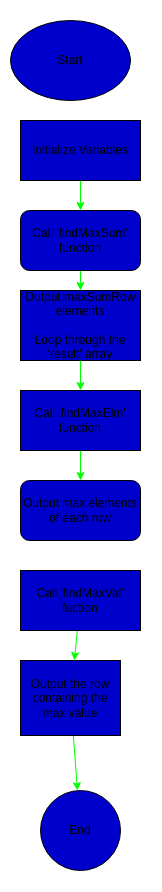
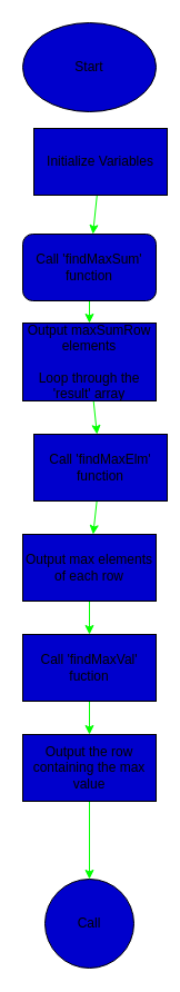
  <mxCell id="0" />
  <mxCell id="1" parent="0" />
- <mxCell id="2" value="Start" style="ellipse;whiteSpace=wrap;html=1;fillColor=#0000CC;" vertex="1" parent="1"><mxGeometry x="10" y="20" width="120" height="80" as="geometry" /></mxCell>
+ <mxCell id="2" value="Start" style="ellipse;whiteSpace=wrap;html=1;fillColor=#0000CC;" vertex="1" parent="1"><mxGeometry x="20" y="20" width="120" height="80" as="geometry" /></mxCell>
  <mxCell id="3" value="" style="edgeStyle=none;html=1;fillColor=#0000CC;strokeColor=#00FF00;" edge="1" parent="1" source="4" target="6"><mxGeometry relative="1" as="geometry" /></mxCell>
- <mxCell id="4" value="Initialize Variables" style="whiteSpace=wrap;html=1;fillColor=#0000CC;" vertex="1" parent="1"><mxGeometry x="20" y="120" width="120" height="60" as="geometry" /></mxCell>
+ <mxCell id="4" value="Initialize Variables" style="whiteSpace=wrap;html=1;fillColor=#0000CC;" vertex="1" parent="1"><mxGeometry x="30" y="115" width="120" height="60" as="geometry" /></mxCell>
  <mxCell id="5" value="" style="edgeStyle=none;html=1;fillColor=#0000CC;strokeColor=#00FF00;" edge="1" parent="1" source="6" target="8"><mxGeometry relative="1" as="geometry" /></mxCell>
  <mxCell id="6" value="Call 'findMaxSum' function" style="whiteSpace=wrap;html=1;fillColor=#0000CC;rounded=1;" vertex="1" parent="1"><mxGeometry x="20" y="210" width="120" height="60" as="geometry" /></mxCell>
  <mxCell id="7" value="" style="edgeStyle=none;html=1;fillColor=#0000CC;strokeColor=#00FF00;" edge="1" parent="1" source="8" target="10"><mxGeometry relative="1" as="geometry" /></mxCell>
  <mxCell id="8" value="Output maxSumRow elements&lt;br&gt;&lt;br&gt;Loop through the 'result' array" style="whiteSpace=wrap;html=1;fillColor=#0000CC;" vertex="1" parent="1"><mxGeometry x="20" y="290" width="120" height="70" as="geometry" /></mxCell>
  <mxCell id="9" value="" style="edgeStyle=none;html=1;fillColor=#0000CC;strokeColor=#00FF00;" edge="1" parent="1" source="10" target="12"><mxGeometry relative="1" as="geometry" /></mxCell>
- <mxCell id="10" value="Call 'findMaxElm' function" style="whiteSpace=wrap;html=1;fillColor=#0000CC;" vertex="1" parent="1"><mxGeometry x="20" y="390" width="120" height="60" as="geometry" /></mxCell>
- <mxCell id="12" value="Output max elements of each row" style="whiteSpace=wrap;html=1;fillColor=#0000CC;rounded=1;" vertex="1" parent="1"><mxGeometry x="20" y="480" width="120" height="60" as="geometry" /></mxCell>
+ <mxCell id="10" value="Call 'findMaxElm' function" style="whiteSpace=wrap;html=1;fillColor=#0000CC;" vertex="1" parent="1"><mxGeometry x="30" y="390" width="120" height="60" as="geometry" /></mxCell>
+ <mxCell id="11" value="" style="edgeStyle=none;html=1;fillColor=#0000CC;strokeColor=#00FF00;" edge="1" parent="1" source="12" target="14"><mxGeometry relative="1" as="geometry" /></mxCell>
+ <mxCell id="12" value="Output max elements of each row" style="whiteSpace=wrap;html=1;fillColor=#0000CC;" vertex="1" parent="1"><mxGeometry x="20" y="480" width="120" height="60" as="geometry" /></mxCell>
  <mxCell id="13" value="" style="edgeStyle=none;html=1;fillColor=#0000CC;strokeColor=#00FF00;" edge="1" parent="1" source="14" target="16"><mxGeometry relative="1" as="geometry" /></mxCell>
  <mxCell id="14" value="Call 'findMaxVal' fuction" style="whiteSpace=wrap;html=1;fillColor=#0000CC;" vertex="1" parent="1"><mxGeometry x="20" y="570" width="120" height="60" as="geometry" /></mxCell>
  <mxCell id="15" value="" style="edgeStyle=none;html=1;fillColor=#0000CC;strokeColor=#00FF00;" edge="1" parent="1" source="16" target="17"><mxGeometry relative="1" as="geometry" /></mxCell>
- <mxCell id="16" value="Output the row containing the max value" style="whiteSpace=wrap;html=1;fillColor=#0000CC;" vertex="1" parent="1"><mxGeometry x="20" y="660" width="100" height="75" as="geometry" /></mxCell>
- <mxCell id="17" value="End" style="ellipse;whiteSpace=wrap;html=1;fillColor=#0000CC;" vertex="1" parent="1"><mxGeometry x="40" y="790" width="80" height="80" as="geometry" /></mxCell>
+ <mxCell id="16" value="Output the row containing the max value" style="whiteSpace=wrap;html=1;fillColor=#0000CC;" vertex="1" parent="1"><mxGeometry x="20" y="660" width="120" height="60" as="geometry" /></mxCell>
+ <mxCell id="17" value="Call" style="ellipse;whiteSpace=wrap;html=1;fillColor=#0000CC;" vertex="1" parent="1"><mxGeometry x="40" y="790" width="80" height="80" as="geometry" /></mxCell>
